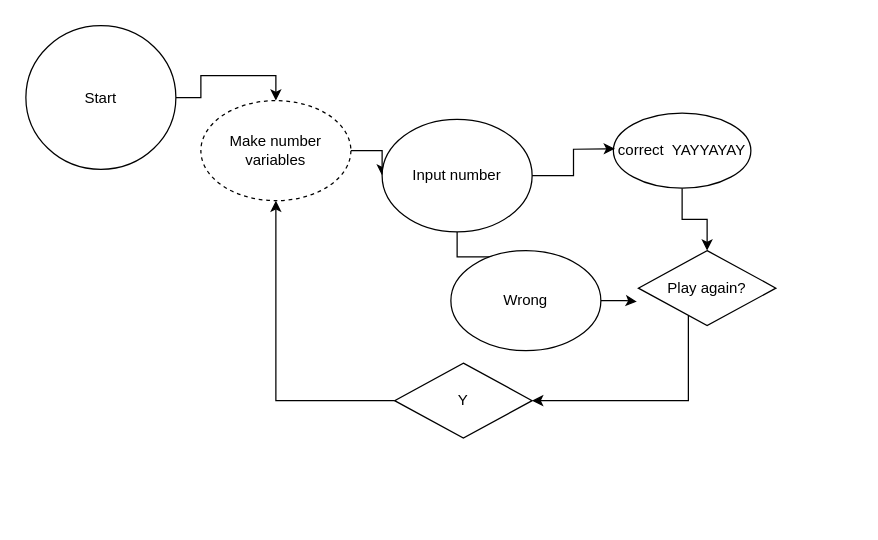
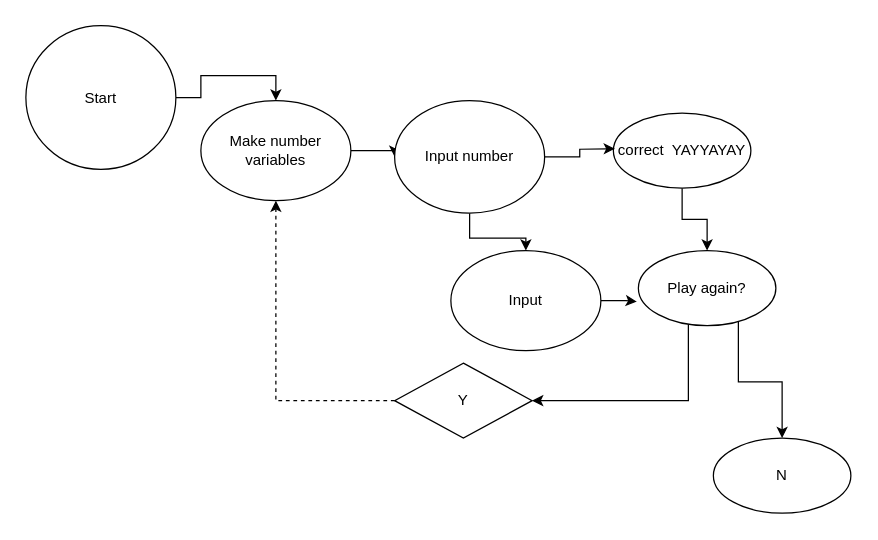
  <mxCell id="0" />
  <mxCell id="1" parent="0" />
  <mxCell id="2" style="edgeStyle=orthogonalEdgeStyle;rounded=0;orthogonalLoop=1;jettySize=auto;html=1;exitX=1;exitY=0.5;exitDx=0;exitDy=0;entryX=0.5;entryY=0;entryDx=0;entryDy=0;" edge="1" parent="1" source="3" target="5"><mxGeometry relative="1" as="geometry" /></mxCell>
  <mxCell id="3" value="Start" style="ellipse;whiteSpace=wrap;html=1;" vertex="1" parent="1"><mxGeometry x="20" y="20" width="120" height="115" as="geometry" /></mxCell>
  <mxCell id="4" style="edgeStyle=orthogonalEdgeStyle;rounded=0;orthogonalLoop=1;jettySize=auto;html=1;exitX=1;exitY=0.5;exitDx=0;exitDy=0;entryX=0;entryY=0.5;entryDx=0;entryDy=0;" edge="1" parent="1" source="5" target="7"><mxGeometry relative="1" as="geometry" /></mxCell>
- <mxCell id="5" value="Make number variables" style="ellipse;whiteSpace=wrap;html=1;dashed=1;" vertex="1" parent="1"><mxGeometry x="160" y="80" width="120" height="80" as="geometry" /></mxCell>
+ <mxCell id="5" value="Make number variables" style="ellipse;whiteSpace=wrap;html=1;" vertex="1" parent="1"><mxGeometry x="160" y="80" width="120" height="80" as="geometry" /></mxCell>
  <mxCell id="6" style="edgeStyle=orthogonalEdgeStyle;rounded=0;orthogonalLoop=1;jettySize=auto;html=1;entryX=0.5;entryY=0;entryDx=0;entryDy=0;" edge="1" parent="1" source="7" target="11"><mxGeometry relative="1" as="geometry" /></mxCell>
- <mxCell id="7" value="Input number" style="ellipse;whiteSpace=wrap;html=1;" vertex="1" parent="1"><mxGeometry x="305" y="95" width="120" height="90" as="geometry" /></mxCell>
+ <mxCell id="7" value="Input number" style="ellipse;whiteSpace=wrap;html=1;" vertex="1" parent="1"><mxGeometry x="315" y="80" width="120" height="90" as="geometry" /></mxCell>
  <mxCell id="8" style="edgeStyle=orthogonalEdgeStyle;rounded=0;orthogonalLoop=1;jettySize=auto;html=1;entryX=0.5;entryY=0;entryDx=0;entryDy=0;" edge="1" parent="1" source="9" target="15"><mxGeometry relative="1" as="geometry"><mxPoint x="545" y="210" as="targetPoint" /></mxGeometry></mxCell>
  <mxCell id="9" value="correct&amp;nbsp; YAYYAYAY" style="ellipse;whiteSpace=wrap;html=1;" vertex="1" parent="1"><mxGeometry x="490" y="90" width="110" height="60" as="geometry" /></mxCell>
  <mxCell id="10" style="edgeStyle=orthogonalEdgeStyle;rounded=0;orthogonalLoop=1;jettySize=auto;html=1;entryX=-0.011;entryY=0.68;entryDx=0;entryDy=0;entryPerimeter=0;" edge="1" parent="1" source="11" target="15"><mxGeometry relative="1" as="geometry"><mxPoint x="520" y="240" as="targetPoint" /></mxGeometry></mxCell>
- <mxCell id="11" value="Wrong" style="ellipse;whiteSpace=wrap;html=1;" vertex="1" parent="1"><mxGeometry x="360" y="200" width="120" height="80" as="geometry" /></mxCell>
+ <mxCell id="11" value="Input" style="ellipse;whiteSpace=wrap;html=1;" vertex="1" parent="1"><mxGeometry x="360" y="200" width="120" height="80" as="geometry" /></mxCell>
  <mxCell id="12" style="edgeStyle=orthogonalEdgeStyle;rounded=0;orthogonalLoop=1;jettySize=auto;html=1;exitX=1;exitY=0.5;exitDx=0;exitDy=0;entryX=0.01;entryY=0.406;entryDx=0;entryDy=0;entryPerimeter=0;" edge="1" parent="1" source="7"><mxGeometry relative="1" as="geometry"><mxPoint x="491.2" y="118.42" as="targetPoint" /></mxGeometry></mxCell>
+ <mxCell id="13" style="edgeStyle=orthogonalEdgeStyle;rounded=0;orthogonalLoop=1;jettySize=auto;html=1;entryX=0.5;entryY=0;entryDx=0;entryDy=0;" edge="1" parent="1" source="15" target="16"><mxGeometry relative="1" as="geometry"><Array as="points"><mxPoint x="590" y="305" /><mxPoint x="625" y="305" /></Array></mxGeometry></mxCell>
  <mxCell id="14" style="edgeStyle=orthogonalEdgeStyle;rounded=0;orthogonalLoop=1;jettySize=auto;html=1;entryX=1;entryY=0.5;entryDx=0;entryDy=0;" edge="1" parent="1" source="15" target="18"><mxGeometry relative="1" as="geometry"><Array as="points"><mxPoint x="550" y="320" /></Array></mxGeometry></mxCell>
- <mxCell id="15" value="Play again?" style="rhombus;whiteSpace=wrap;html=1;" vertex="1" parent="1"><mxGeometry x="510" y="200" width="110" height="60" as="geometry" /></mxCell>
- <mxCell id="17" style="edgeStyle=orthogonalEdgeStyle;rounded=0;orthogonalLoop=1;jettySize=auto;html=1;entryX=0.5;entryY=1;entryDx=0;entryDy=0;" edge="1" parent="1" source="18" target="5"><mxGeometry relative="1" as="geometry" /></mxCell>
+ <mxCell id="15" value="Play again?" style="ellipse;whiteSpace=wrap;html=1;" vertex="1" parent="1"><mxGeometry x="510" y="200" width="110" height="60" as="geometry" /></mxCell>
+ <mxCell id="16" value="N" style="ellipse;whiteSpace=wrap;html=1;" vertex="1" parent="1"><mxGeometry x="570" y="350" width="110" height="60" as="geometry" /></mxCell>
+ <mxCell id="17" style="edgeStyle=orthogonalEdgeStyle;rounded=0;orthogonalLoop=1;jettySize=auto;html=1;entryX=0.5;entryY=1;entryDx=0;entryDy=0;dashed=1;" edge="1" parent="1" source="18" target="5"><mxGeometry relative="1" as="geometry" /></mxCell>
  <mxCell id="18" value="Y" style="rhombus;whiteSpace=wrap;html=1;" vertex="1" parent="1"><mxGeometry x="315" y="290" width="110" height="60" as="geometry" /></mxCell>
